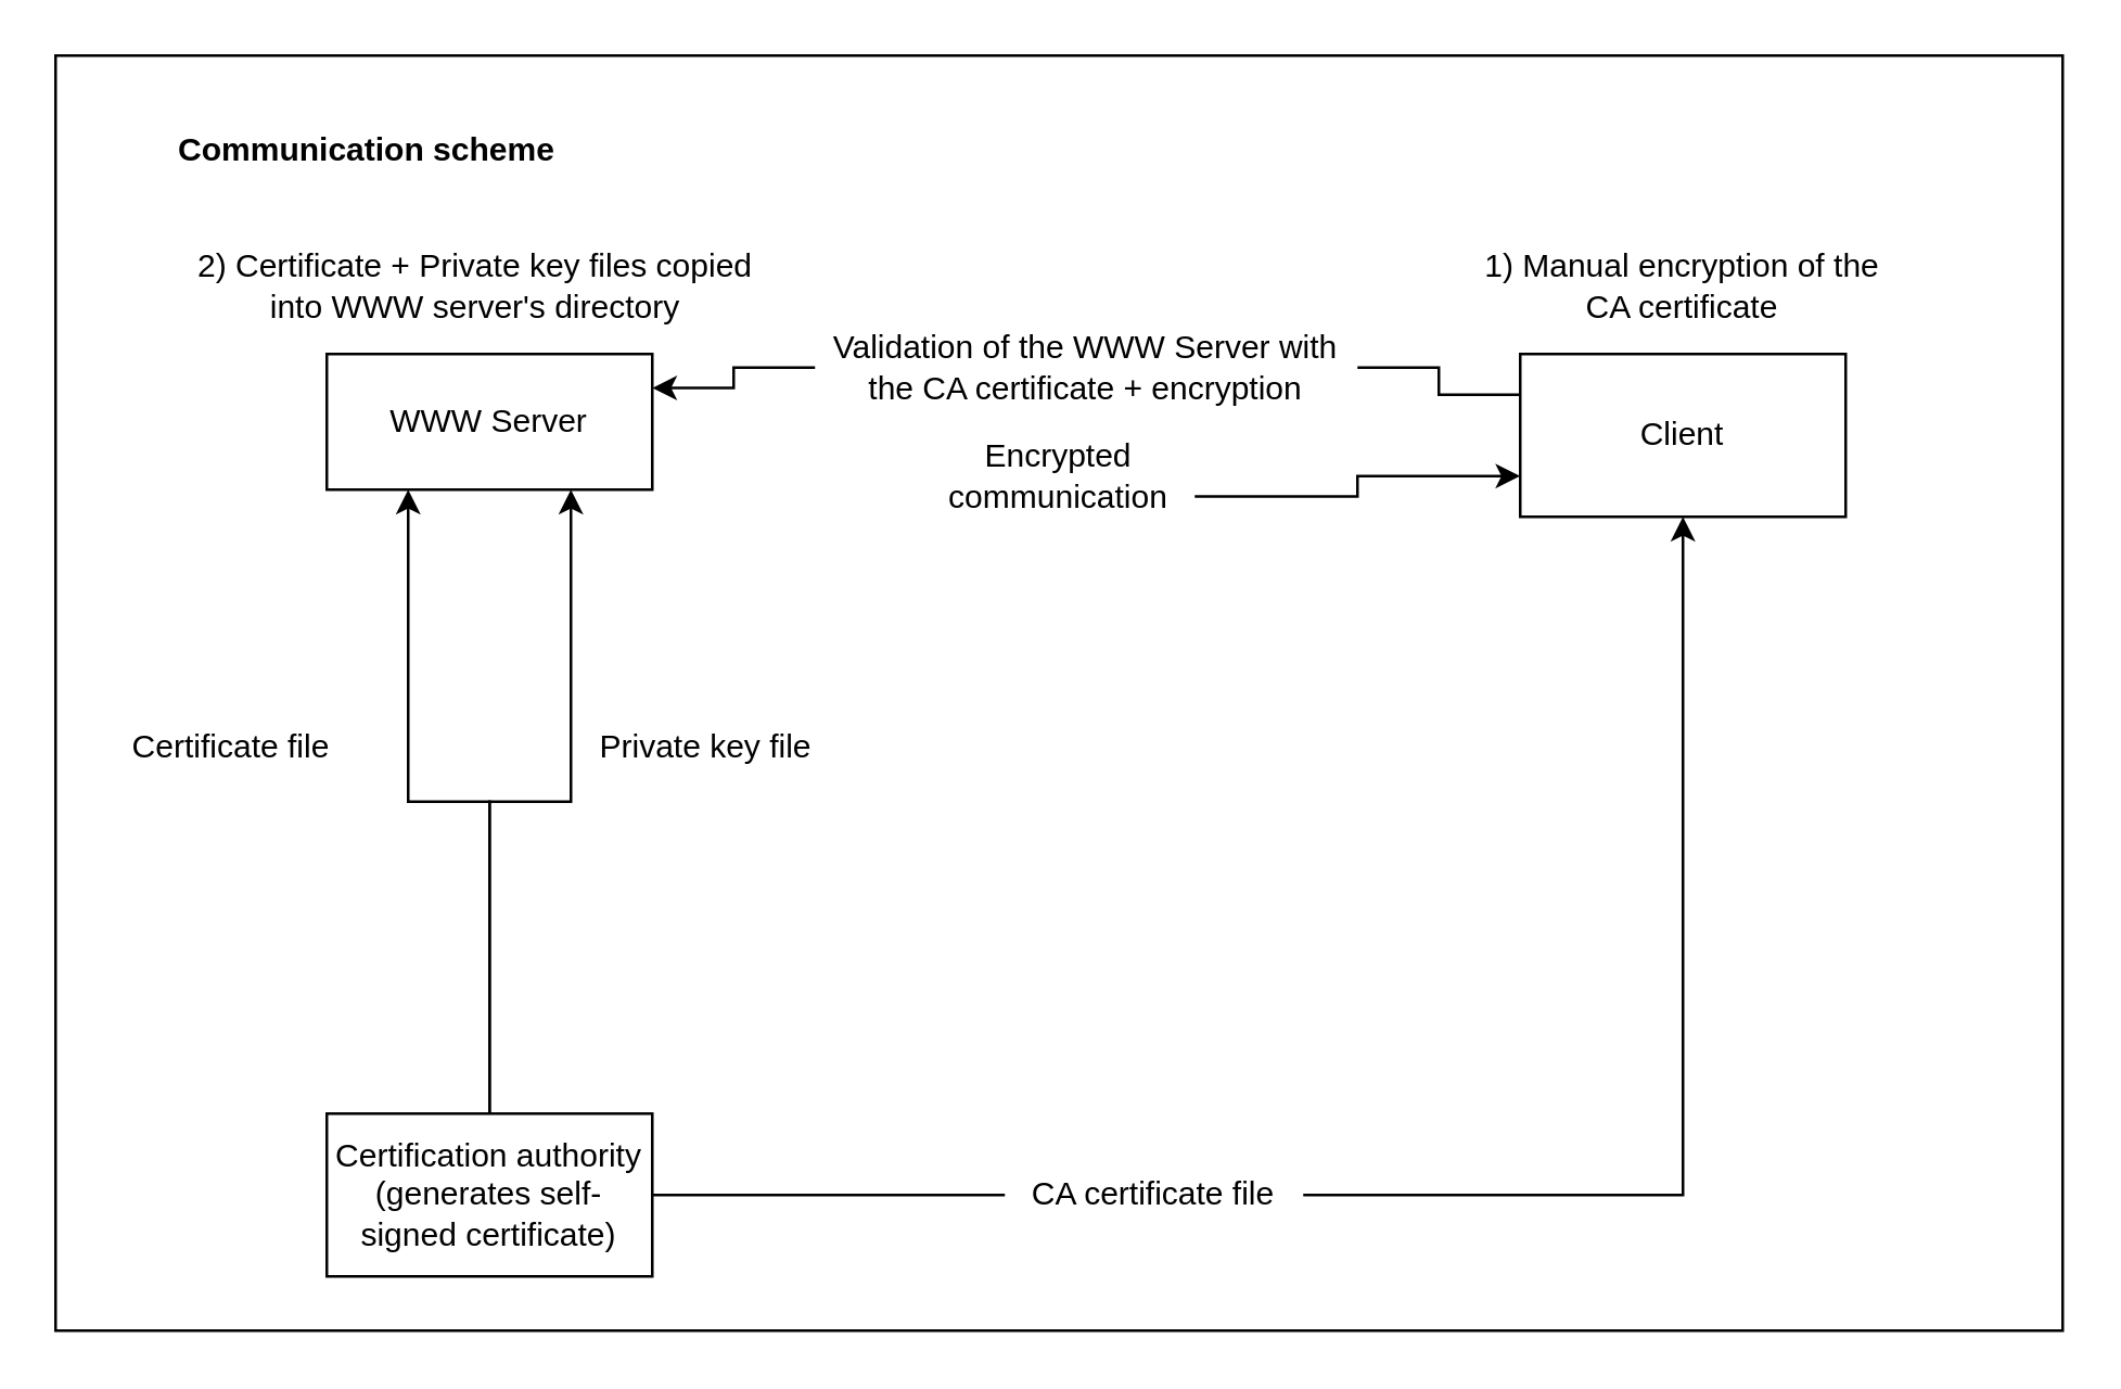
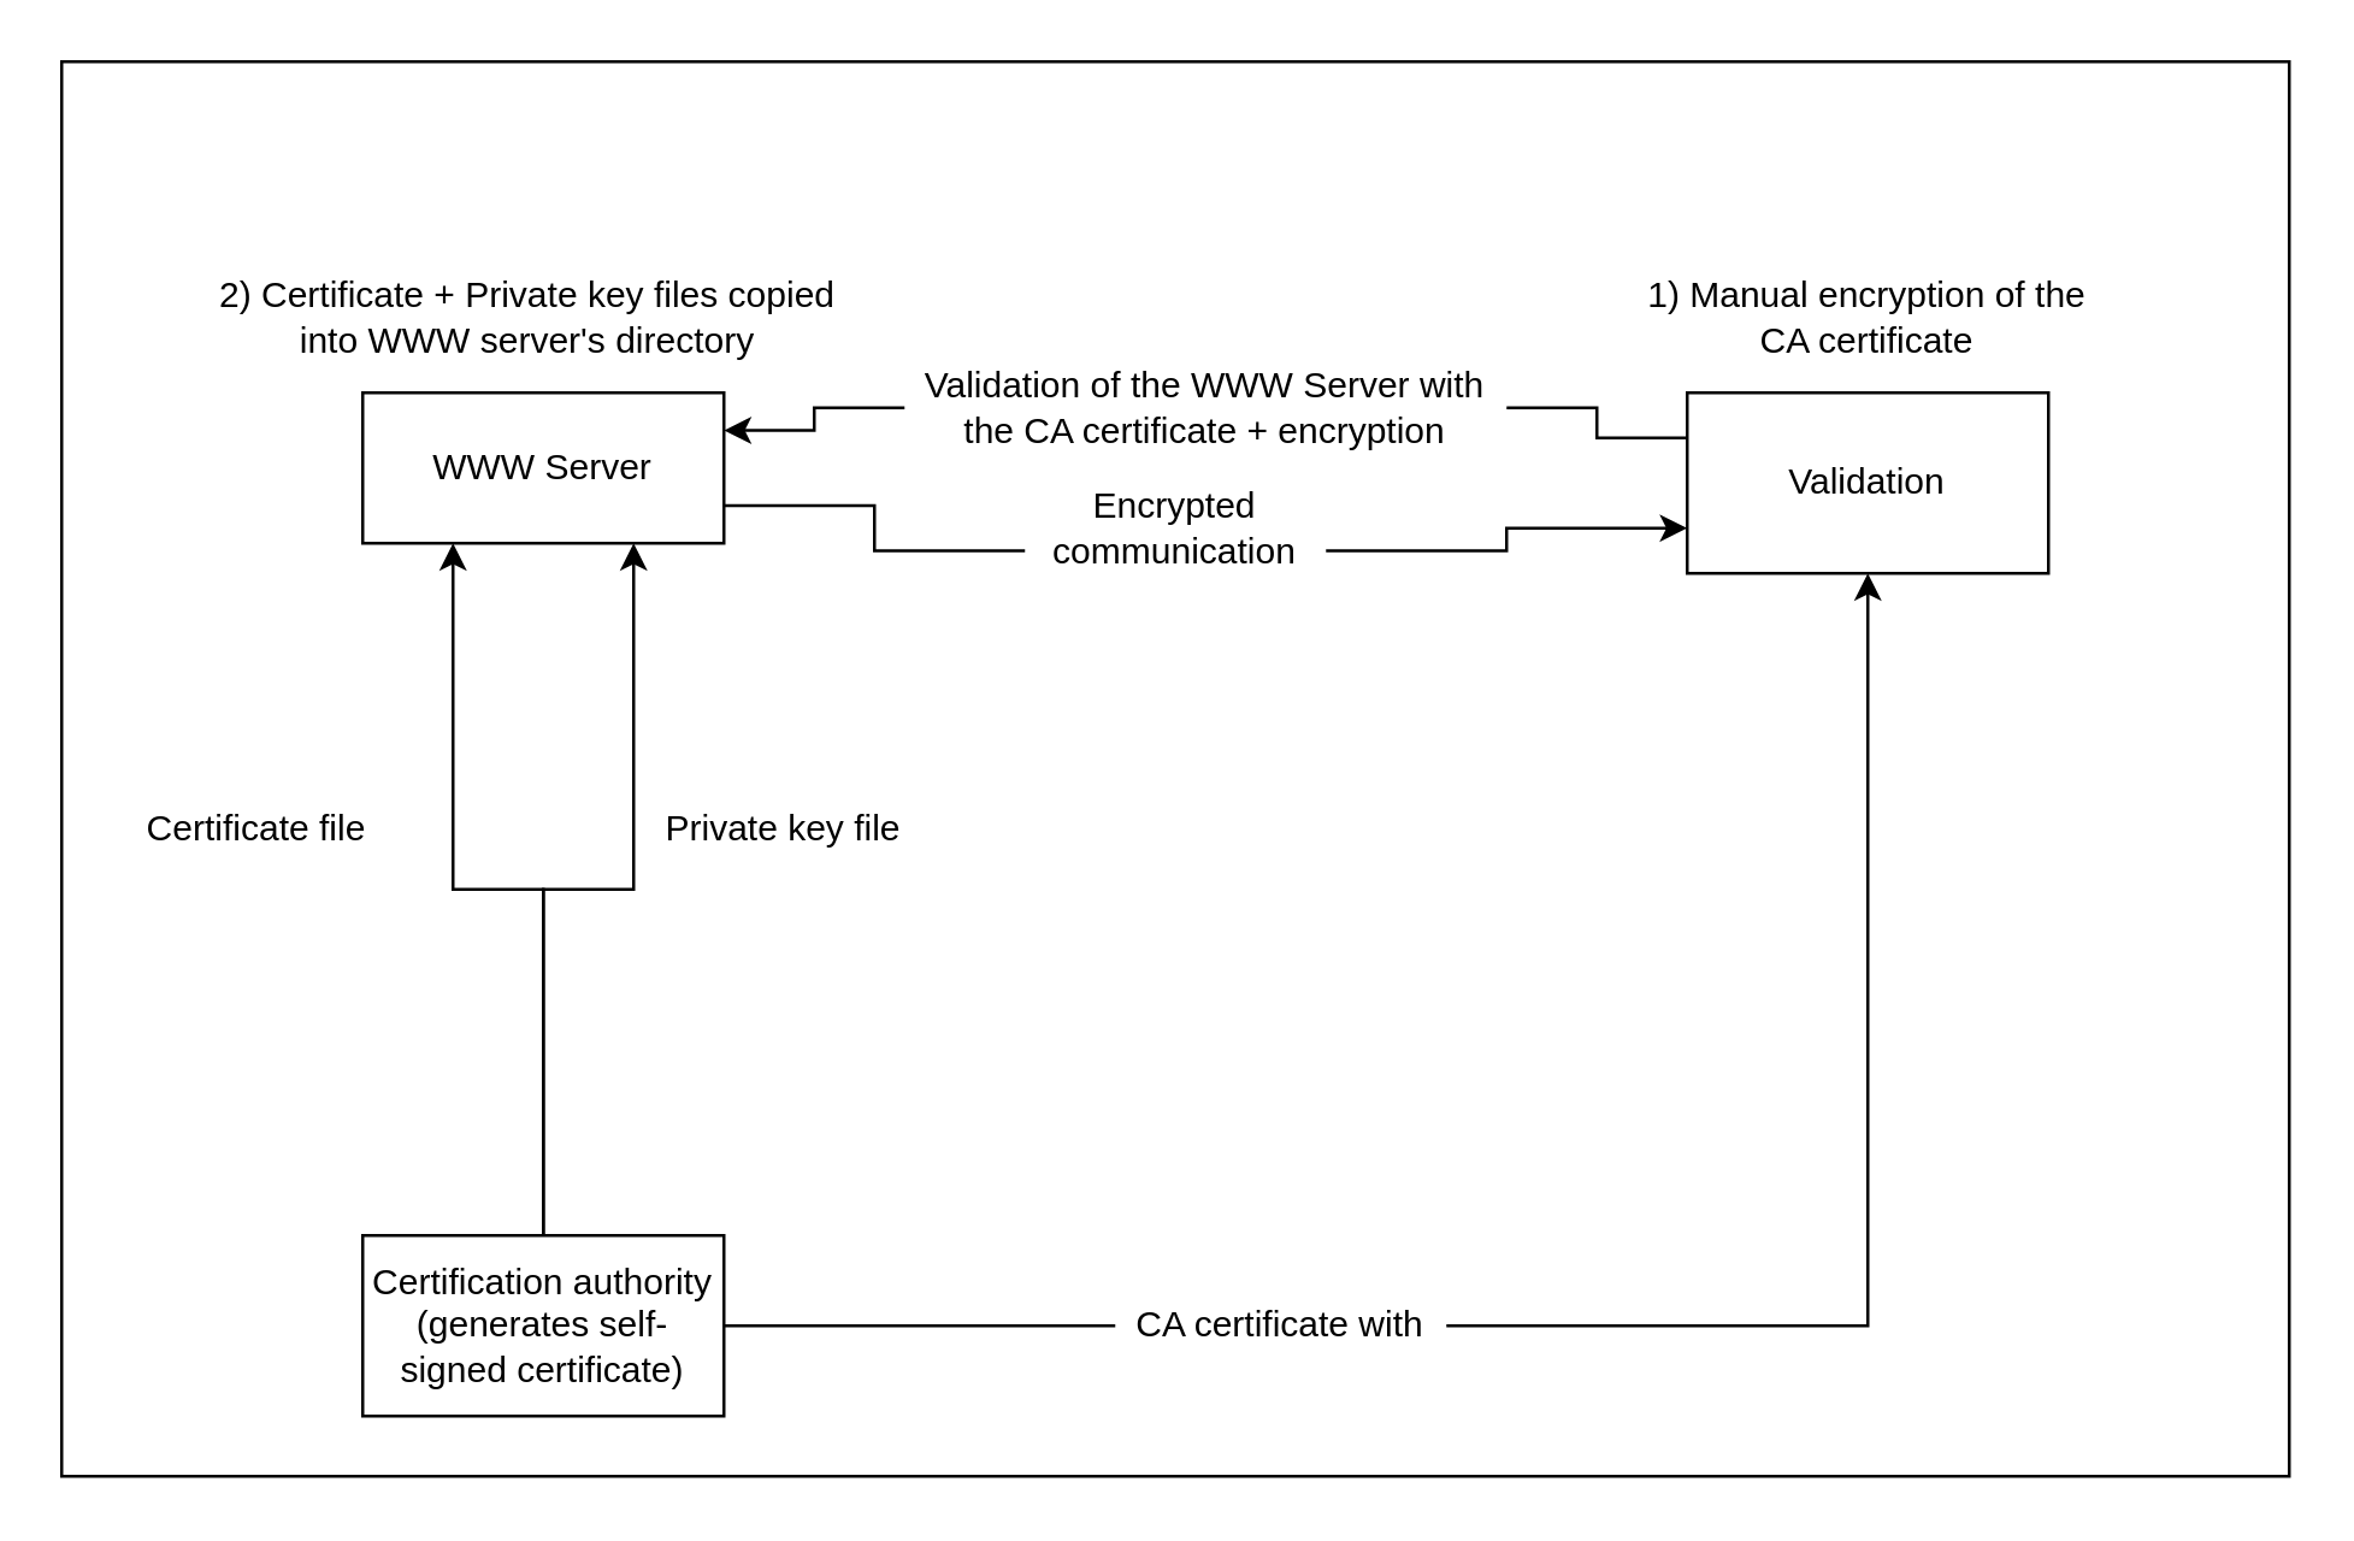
  <mxCell id="0" />
  <mxCell id="1" parent="0" />
  <mxCell id="2" value="" style="rounded=0;whiteSpace=wrap;html=1;" vertex="1" parent="1"><mxGeometry x="20" y="20" width="740" height="470" as="geometry" /></mxCell>
  <mxCell id="3" style="edgeStyle=orthogonalEdgeStyle;rounded=0;orthogonalLoop=1;jettySize=auto;html=1;exitX=0.5;exitY=0;exitDx=0;exitDy=0;entryX=0.25;entryY=1;entryDx=0;entryDy=0;" edge="1" parent="1" source="6" target="8"><mxGeometry relative="1" as="geometry" /></mxCell>
  <mxCell id="4" style="edgeStyle=orthogonalEdgeStyle;rounded=0;orthogonalLoop=1;jettySize=auto;html=1;exitX=0.5;exitY=0;exitDx=0;exitDy=0;entryX=0.75;entryY=1;entryDx=0;entryDy=0;" edge="1" parent="1" source="6" target="8"><mxGeometry relative="1" as="geometry" /></mxCell>
  <mxCell id="5" style="edgeStyle=orthogonalEdgeStyle;rounded=0;orthogonalLoop=1;jettySize=auto;html=1;exitX=1;exitY=0.5;exitDx=0;exitDy=0;entryX=0.5;entryY=1;entryDx=0;entryDy=0;startArrow=none;" edge="1" parent="1" source="15" target="10"><mxGeometry relative="1" as="geometry" /></mxCell>
  <mxCell id="6" value="Certification authority&lt;br&gt;(generates self-signed certificate)" style="rounded=0;whiteSpace=wrap;html=1;" vertex="1" parent="1"><mxGeometry x="120" y="410" width="120" height="60" as="geometry" /></mxCell>
  <mxCell id="7" style="edgeStyle=orthogonalEdgeStyle;rounded=0;orthogonalLoop=1;jettySize=auto;html=1;exitX=1;exitY=0.75;exitDx=0;exitDy=0;entryX=0;entryY=0.75;entryDx=0;entryDy=0;startArrow=none;" edge="1" parent="1" source="17" target="10"><mxGeometry relative="1" as="geometry" /></mxCell>
  <mxCell id="8" value="WWW Server" style="rounded=0;whiteSpace=wrap;html=1;" vertex="1" parent="1"><mxGeometry x="120" y="130" width="120" height="50" as="geometry" /></mxCell>
  <mxCell id="9" style="edgeStyle=orthogonalEdgeStyle;rounded=0;orthogonalLoop=1;jettySize=auto;html=1;exitX=0;exitY=0.5;exitDx=0;exitDy=0;entryX=1;entryY=0.25;entryDx=0;entryDy=0;startArrow=none;" edge="1" parent="1" source="13" target="8"><mxGeometry relative="1" as="geometry" /></mxCell>
- <mxCell id="10" value="Client" style="rounded=0;whiteSpace=wrap;html=1;" vertex="1" parent="1"><mxGeometry x="560" y="130" width="120" height="60" as="geometry" /></mxCell>
+ <mxCell id="10" value="Validation" style="rounded=0;whiteSpace=wrap;html=1;" vertex="1" parent="1"><mxGeometry x="560" y="130" width="120" height="60" as="geometry" /></mxCell>
  <mxCell id="11" value="Certificate file" style="text;html=1;strokeColor=none;fillColor=none;align=center;verticalAlign=middle;whiteSpace=wrap;rounded=0;" vertex="1" parent="1"><mxGeometry x="40" y="260" width="90" height="30" as="geometry" /></mxCell>
  <mxCell id="12" value="Private key file" style="text;html=1;strokeColor=none;fillColor=none;align=center;verticalAlign=middle;whiteSpace=wrap;rounded=0;" vertex="1" parent="1"><mxGeometry x="210" y="260" width="100" height="30" as="geometry" /></mxCell>
  <mxCell id="13" value="Validation of the WWW Server with the CA certificate + encryption" style="text;html=1;strokeColor=none;fillColor=none;align=center;verticalAlign=middle;whiteSpace=wrap;rounded=0;" vertex="1" parent="1"><mxGeometry x="300" y="120" width="200" height="30" as="geometry" /></mxCell>
  <mxCell id="14" value="" style="edgeStyle=orthogonalEdgeStyle;rounded=0;orthogonalLoop=1;jettySize=auto;html=1;exitX=0;exitY=0.25;exitDx=0;exitDy=0;entryX=1;entryY=0.5;entryDx=0;entryDy=0;endArrow=none;" edge="1" parent="1" source="10" target="13"><mxGeometry relative="1" as="geometry"><mxPoint x="560" y="160" as="sourcePoint" /><mxPoint x="240" y="160" as="targetPoint" /></mxGeometry></mxCell>
- <mxCell id="15" value="CA certificate file" style="text;html=1;strokeColor=none;fillColor=none;align=center;verticalAlign=middle;whiteSpace=wrap;rounded=0;" vertex="1" parent="1"><mxGeometry x="370" y="425" width="110" height="30" as="geometry" /></mxCell>
+ <mxCell id="15" value="CA certificate with" style="text;html=1;strokeColor=none;fillColor=none;align=center;verticalAlign=middle;whiteSpace=wrap;rounded=0;" vertex="1" parent="1"><mxGeometry x="370" y="425" width="110" height="30" as="geometry" /></mxCell>
  <mxCell id="16" value="" style="edgeStyle=orthogonalEdgeStyle;rounded=0;orthogonalLoop=1;jettySize=auto;html=1;exitX=1;exitY=0.5;exitDx=0;exitDy=0;endArrow=none;entryX=0;entryY=0.5;entryDx=0;entryDy=0;" edge="1" parent="1" source="6" target="15"><mxGeometry relative="1" as="geometry"><mxPoint x="240" y="440" as="sourcePoint" /><mxPoint x="420" y="520" as="targetPoint" /><Array as="points"><mxPoint x="350" y="440" /><mxPoint x="350" y="440" /></Array></mxGeometry></mxCell>
  <mxCell id="17" value="Encrypted communication" style="text;html=1;strokeColor=none;fillColor=none;align=center;verticalAlign=middle;whiteSpace=wrap;rounded=0;" vertex="1" parent="1"><mxGeometry x="340" y="160" width="100" height="30" as="geometry" /></mxCell>
+ <mxCell id="18" value="" style="edgeStyle=orthogonalEdgeStyle;rounded=0;orthogonalLoop=1;jettySize=auto;html=1;exitX=1;exitY=0.75;exitDx=0;exitDy=0;entryX=0;entryY=0.75;entryDx=0;entryDy=0;endArrow=none;" edge="1" parent="1" source="8" target="17"><mxGeometry relative="1" as="geometry"><mxPoint x="240" y="175" as="sourcePoint" /><mxPoint x="560" y="175" as="targetPoint" /></mxGeometry></mxCell>
  <mxCell id="19" value="1) Manual encryption of the CA certificate" style="text;html=1;strokeColor=none;fillColor=none;align=center;verticalAlign=middle;whiteSpace=wrap;rounded=0;" vertex="1" parent="1"><mxGeometry x="540" y="90" width="160" height="30" as="geometry" /></mxCell>
  <mxCell id="20" value="2) Certificate + Private key files copied into WWW server's directory" style="text;html=1;strokeColor=none;fillColor=none;align=center;verticalAlign=middle;whiteSpace=wrap;rounded=0;" vertex="1" parent="1"><mxGeometry x="70" y="90" width="210" height="30" as="geometry" /></mxCell>
- <mxCell id="21" value="Communication scheme" style="text;html=1;strokeColor=none;fillColor=none;align=center;verticalAlign=middle;whiteSpace=wrap;rounded=0;fontStyle=1" vertex="1" parent="1"><mxGeometry x="50" y="40" width="170" height="30" as="geometry" /></mxCell>
